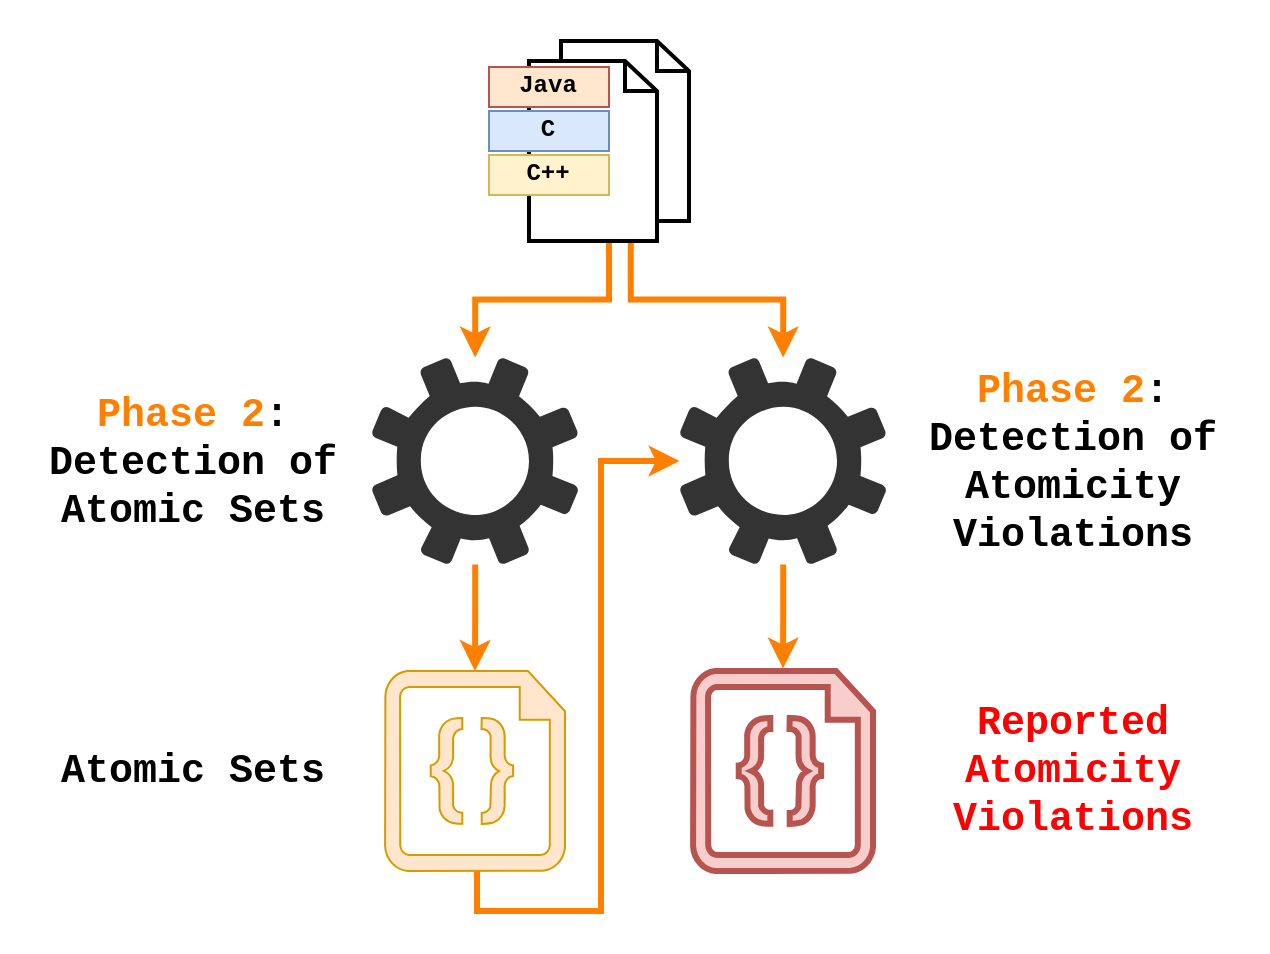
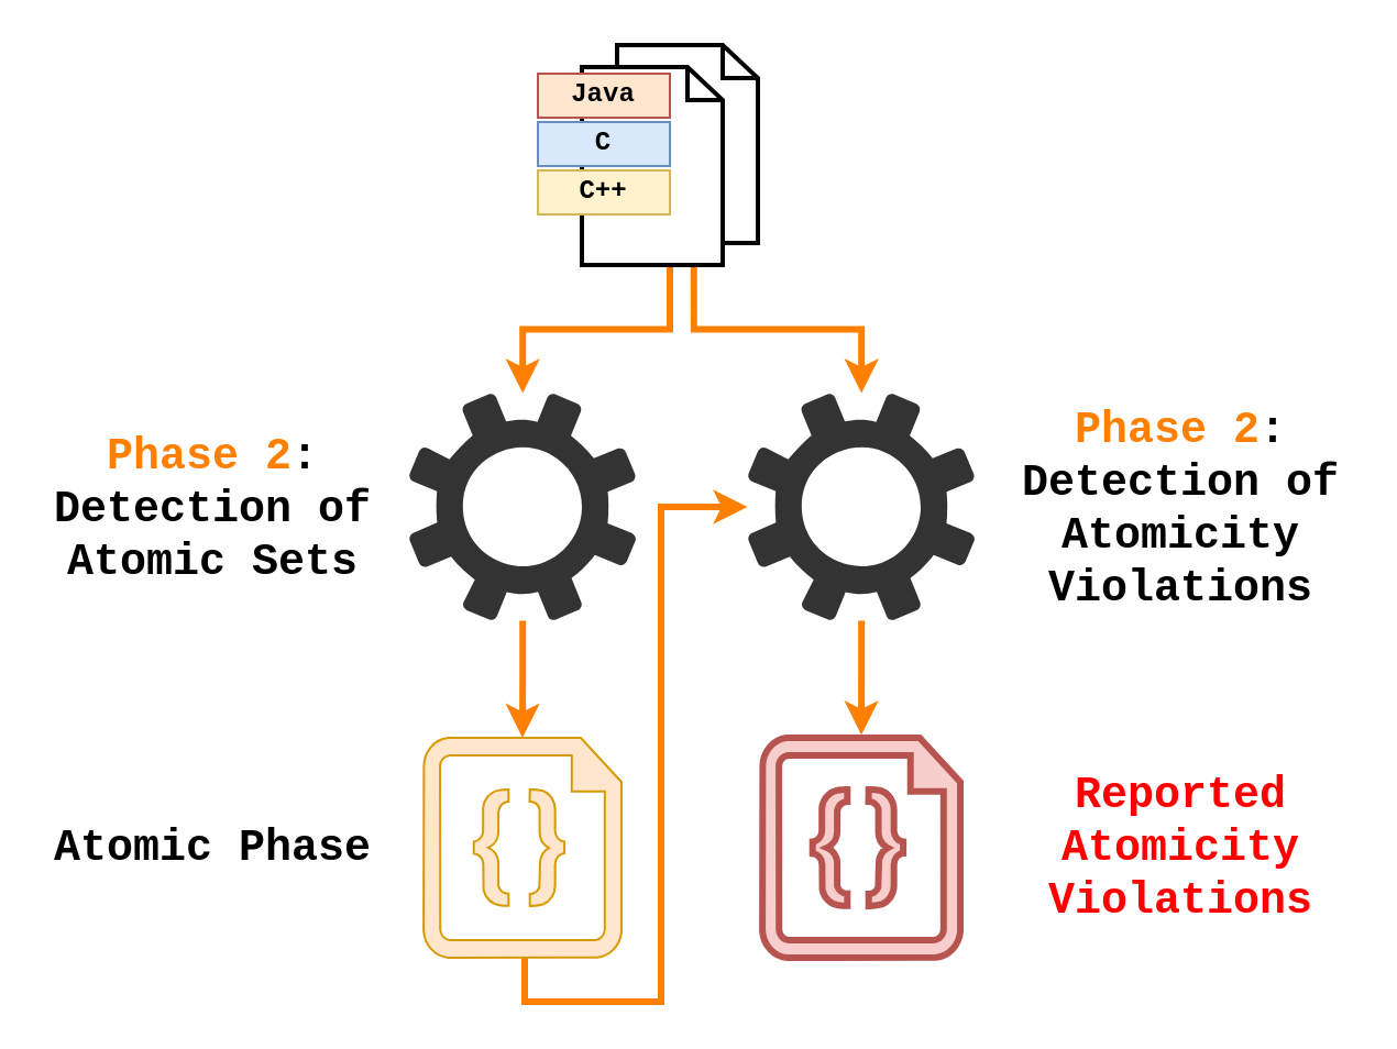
  <mxCell id="0" />
  <mxCell id="1" parent="0" />
  <mxCell id="2" value="" style="edgeStyle=orthogonalEdgeStyle;rounded=0;orthogonalLoop=1;jettySize=auto;html=1;fillColor=#fff2cc;strokeColor=#FF8000;strokeWidth=3;" parent="1" source="8" target="17" edge="1"><mxGeometry relative="1" as="geometry"><mxPoint x="237" y="170" as="targetPoint" /></mxGeometry></mxCell>
  <mxCell id="3" value="&lt;font color=&quot;#ff8000&quot;&gt;Phase 2&lt;/font&gt;:&lt;br&gt;Detection of Atomic Sets" style="text;html=1;strokeColor=none;fillColor=none;align=center;verticalAlign=middle;whiteSpace=wrap;rounded=0;fontSize=20;fontFamily=Courier New;fontStyle=1" parent="1" vertex="1"><mxGeometry x="20" y="202" width="153" height="57" as="geometry" /></mxCell>
- <mxCell id="4" value="Atomic Sets" style="text;html=1;strokeColor=none;fillColor=none;align=center;verticalAlign=middle;whiteSpace=wrap;rounded=0;fontSize=20;fontFamily=Courier New;fontStyle=1" parent="1" vertex="1"><mxGeometry x="20" y="375" width="153" height="20" as="geometry" /></mxCell>
+ <mxCell id="4" value="Atomic Phase" style="text;html=1;strokeColor=none;fillColor=none;align=center;verticalAlign=middle;whiteSpace=wrap;rounded=0;fontSize=20;fontFamily=Courier New;fontStyle=1" parent="1" vertex="1"><mxGeometry x="20" y="375" width="153" height="20" as="geometry" /></mxCell>
  <mxCell id="5" value="" style="edgeStyle=orthogonalEdgeStyle;rounded=0;orthogonalLoop=1;jettySize=auto;html=1;fillColor=#fff2cc;strokeColor=#FF8000;strokeWidth=3;entryX=0.5;entryY=0;entryDx=0;entryDy=0;entryPerimeter=0;" parent="1" source="17" target="15" edge="1"><mxGeometry relative="1" as="geometry"><mxPoint x="248.882" y="179.529" as="targetPoint" /><mxPoint x="237" y="290" as="sourcePoint" /></mxGeometry></mxCell>
  <mxCell id="6" value="&lt;font color=&quot;#ff8000&quot;&gt;Phase 2&lt;/font&gt;:&lt;br&gt;Detection of Atomicity Violations" style="text;html=1;strokeColor=none;fillColor=none;align=center;verticalAlign=middle;whiteSpace=wrap;rounded=0;fontSize=20;fontFamily=Courier New;fontStyle=1" parent="1" vertex="1"><mxGeometry x="460" y="202" width="153" height="57" as="geometry" /></mxCell>
  <mxCell id="7" value="" style="edgeStyle=orthogonalEdgeStyle;rounded=0;orthogonalLoop=1;jettySize=auto;html=1;fillColor=#fff2cc;strokeColor=#FF8000;strokeWidth=3;exitX=0.636;exitY=0.997;exitDx=0;exitDy=0;exitPerimeter=0;" parent="1" source="8" target="18" edge="1"><mxGeometry relative="1" as="geometry"><mxPoint x="391" y="170" as="targetPoint" /><mxPoint x="248.429" y="130" as="sourcePoint" /></mxGeometry></mxCell>
  <mxCell id="8" value="" style="html=1;verticalLabelPosition=bottom;align=center;labelBackgroundColor=#ffffff;verticalAlign=top;strokeWidth=2;shadow=0;dashed=0;shape=mxgraph.ios7.icons.documents;" parent="1" vertex="1"><mxGeometry x="264" y="20" width="80" height="100" as="geometry" /></mxCell>
  <mxCell id="9" value="C" style="rounded=0;whiteSpace=wrap;html=1;fillColor=#dae8fc;strokeColor=#6c8ebf;fontStyle=1;fontFamily=Courier New;" parent="1" vertex="1"><mxGeometry x="244" y="55" width="60" height="20" as="geometry" /></mxCell>
  <mxCell id="10" value="Java" style="rounded=0;whiteSpace=wrap;html=1;fillColor=#ffe6cc;strokeColor=#b85450;fontStyle=1;fontFamily=Courier New;" parent="1" vertex="1"><mxGeometry x="244" y="33" width="60" height="20" as="geometry" /></mxCell>
  <mxCell id="11" value="" style="verticalLabelPosition=bottom;html=1;verticalAlign=top;align=center;shape=mxgraph.azure.code_file;pointerEvents=1;strokeWidth=3;fillColor=#f8cecc;strokeColor=#b85450;fontStyle=0" parent="1" vertex="1"><mxGeometry x="346" y="335" width="90" height="100" as="geometry" /></mxCell>
  <mxCell id="12" value="" style="edgeStyle=orthogonalEdgeStyle;rounded=0;orthogonalLoop=1;jettySize=auto;html=1;fillColor=#fff2cc;strokeColor=#FF8000;strokeWidth=3;entryX=0.5;entryY=-0.013;entryDx=0;entryDy=0;entryPerimeter=0;" parent="1" source="18" target="11" edge="1"><mxGeometry relative="1" as="geometry"><mxPoint x="391" y="330" as="targetPoint" /><mxPoint x="391" y="290" as="sourcePoint" /></mxGeometry></mxCell>
  <mxCell id="13" value="Reported Atomicity Violations" style="text;html=1;strokeColor=none;fillColor=none;align=center;verticalAlign=middle;whiteSpace=wrap;rounded=0;fontSize=20;fontFamily=Courier New;fontStyle=1;fontColor=#FF0000;" parent="1" vertex="1"><mxGeometry x="460" y="352.5" width="153" height="65" as="geometry" /></mxCell>
  <mxCell id="14" value="" style="edgeStyle=orthogonalEdgeStyle;rounded=0;orthogonalLoop=1;jettySize=auto;html=1;fillColor=#fff2cc;strokeColor=#FF8000;strokeWidth=3;exitX=0.495;exitY=0.939;exitDx=0;exitDy=0;exitPerimeter=0;" parent="1" source="15" target="18" edge="1"><mxGeometry relative="1" as="geometry"><mxPoint x="331" y="230" as="targetPoint" /><mxPoint x="535.071" y="500.214" as="sourcePoint" /><Array as="points"><mxPoint x="238" y="429" /><mxPoint x="238" y="455" /><mxPoint x="300" y="455" /><mxPoint x="300" y="230" /></Array></mxGeometry></mxCell>
  <mxCell id="15" value="" style="verticalLabelPosition=bottom;html=1;verticalAlign=top;align=center;shape=mxgraph.azure.code_file;pointerEvents=1;strokeWidth=1;fillColor=#ffe6cc;strokeColor=#d79b00;" parent="1" vertex="1"><mxGeometry x="192" y="335" width="90" height="100" as="geometry" /></mxCell>
  <mxCell id="16" value="C++" style="rounded=0;whiteSpace=wrap;html=1;fillColor=#fff2cc;strokeColor=#d6b656;fontStyle=1;fontFamily=Courier New;" parent="1" vertex="1"><mxGeometry x="244" y="77" width="60" height="20" as="geometry" /></mxCell>
  <mxCell id="17" value="" style="pointerEvents=1;shadow=0;dashed=0;html=1;strokeColor=none;labelPosition=center;verticalLabelPosition=bottom;verticalAlign=top;outlineConnect=0;align=center;shape=mxgraph.office.concepts.settings;aspect=fixed;fillColor=#333333;" vertex="1" parent="1"><mxGeometry x="185.25" y="178.25" width="103.5" height="103.5" as="geometry" /></mxCell>
  <mxCell id="18" value="" style="pointerEvents=1;shadow=0;dashed=0;html=1;strokeColor=none;labelPosition=center;verticalLabelPosition=bottom;verticalAlign=top;outlineConnect=0;align=center;shape=mxgraph.office.concepts.settings;aspect=fixed;fillColor=#333333;" vertex="1" parent="1"><mxGeometry x="339.25" y="178.25" width="103.5" height="103.5" as="geometry" /></mxCell>
